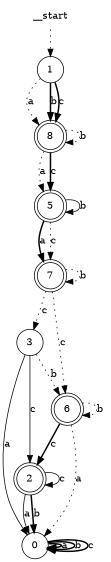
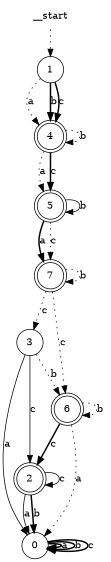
  digraph {
    node [shape=doublecircle]
    edge [style=dotted]
    __start [shape=none]
    n2 [label=1 shape=circle]
-   n3 [label=8]
+   n3 [label=4]
    n4 [label=5]
    n5 [label=0 shape=circle]
    n6 [label=2]
    n7 [label=3 shape=circle]
    n8 [label=6]
    n9 [label=7]
    __start -> n2
    n2 -> n3 [label=a]
    n2 -> n3 [label=b style=bold]
    n2 -> n3 [label=c style=bold]
    n3 -> n3 [label=b]
    n3 -> n4 [label=a]
    n3 -> n4 [label=c style=bold]
    n4 -> n4 [label=b style=solid]
    n4 -> n9 [label=a style=bold]
    n4 -> n9 [label=c]
    n5 -> n5 [label=a style=bold]
    n5 -> n5 [label=b style=bold]
    n5 -> n5 [label=c style=bold]
    n6 -> n5 [label=a style=solid]
    n6 -> n5 [label=b style=bold]
    n6 -> n6 [label=c style=solid]
    n7 -> n5 [label=a style=solid]
    n7 -> n6 [label=c style=solid]
    n7 -> n8 [label=b]
    n8 -> n5 [label=a]
    n8 -> n6 [label=c style=bold]
    n8 -> n8 [label=b]
    n9 -> n7 [label=c]
    n9 -> n8 [label=c]
    n9 -> n9 [label=b]
  }
